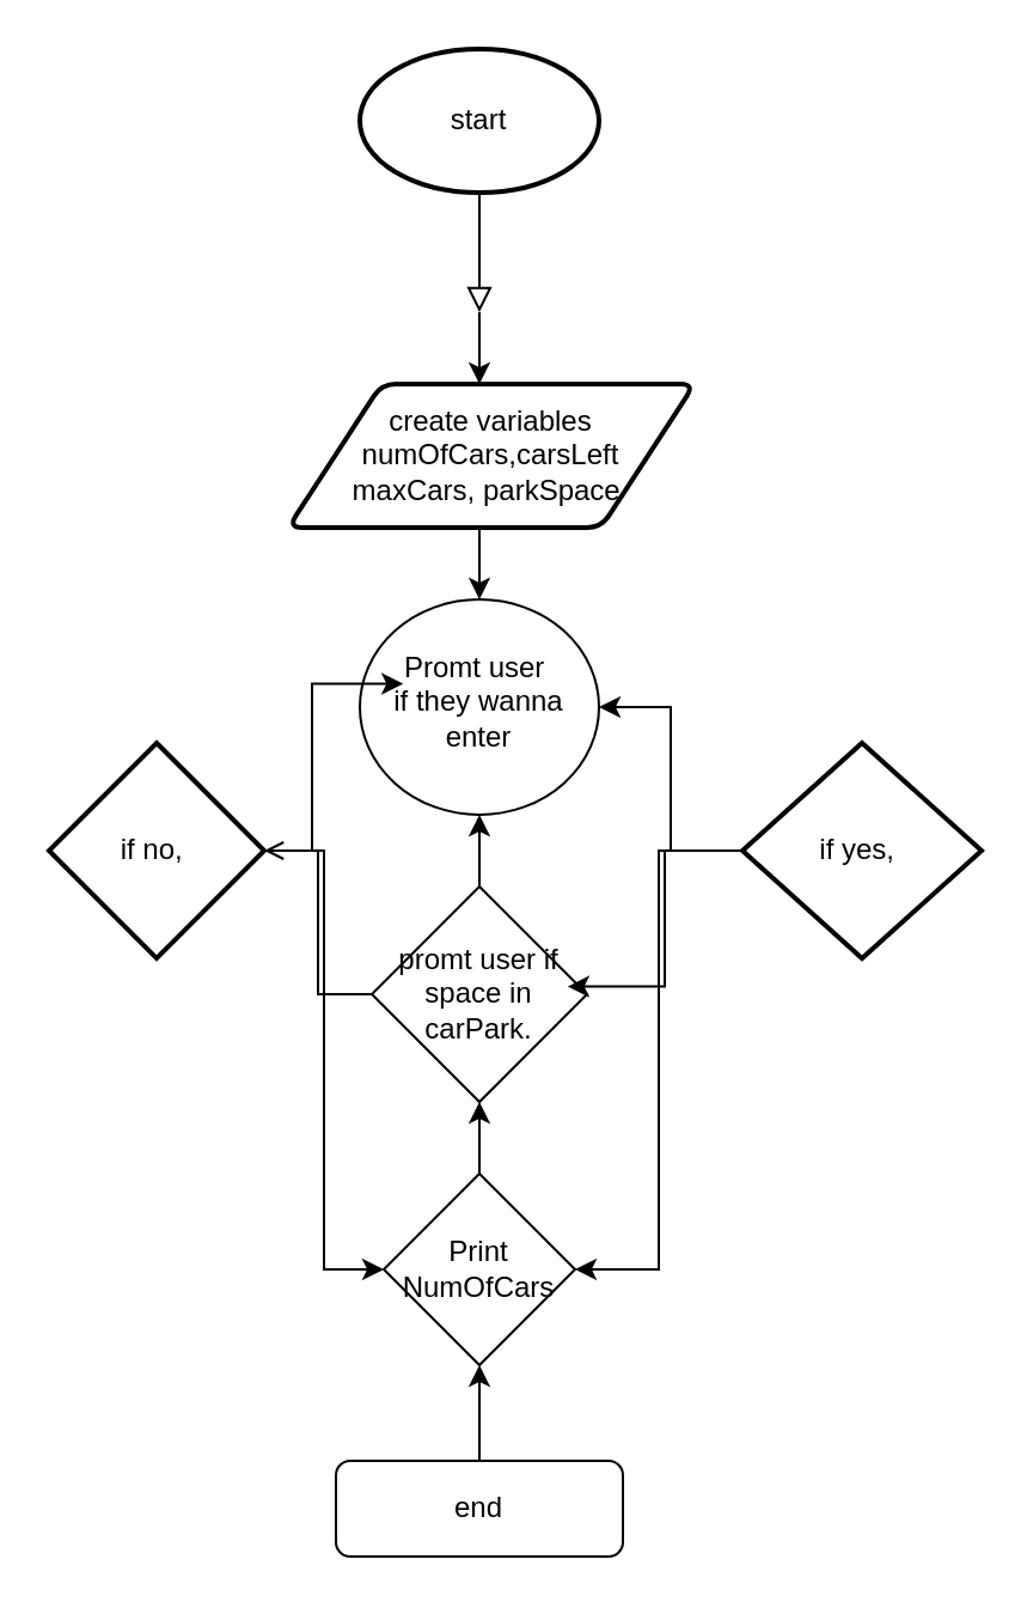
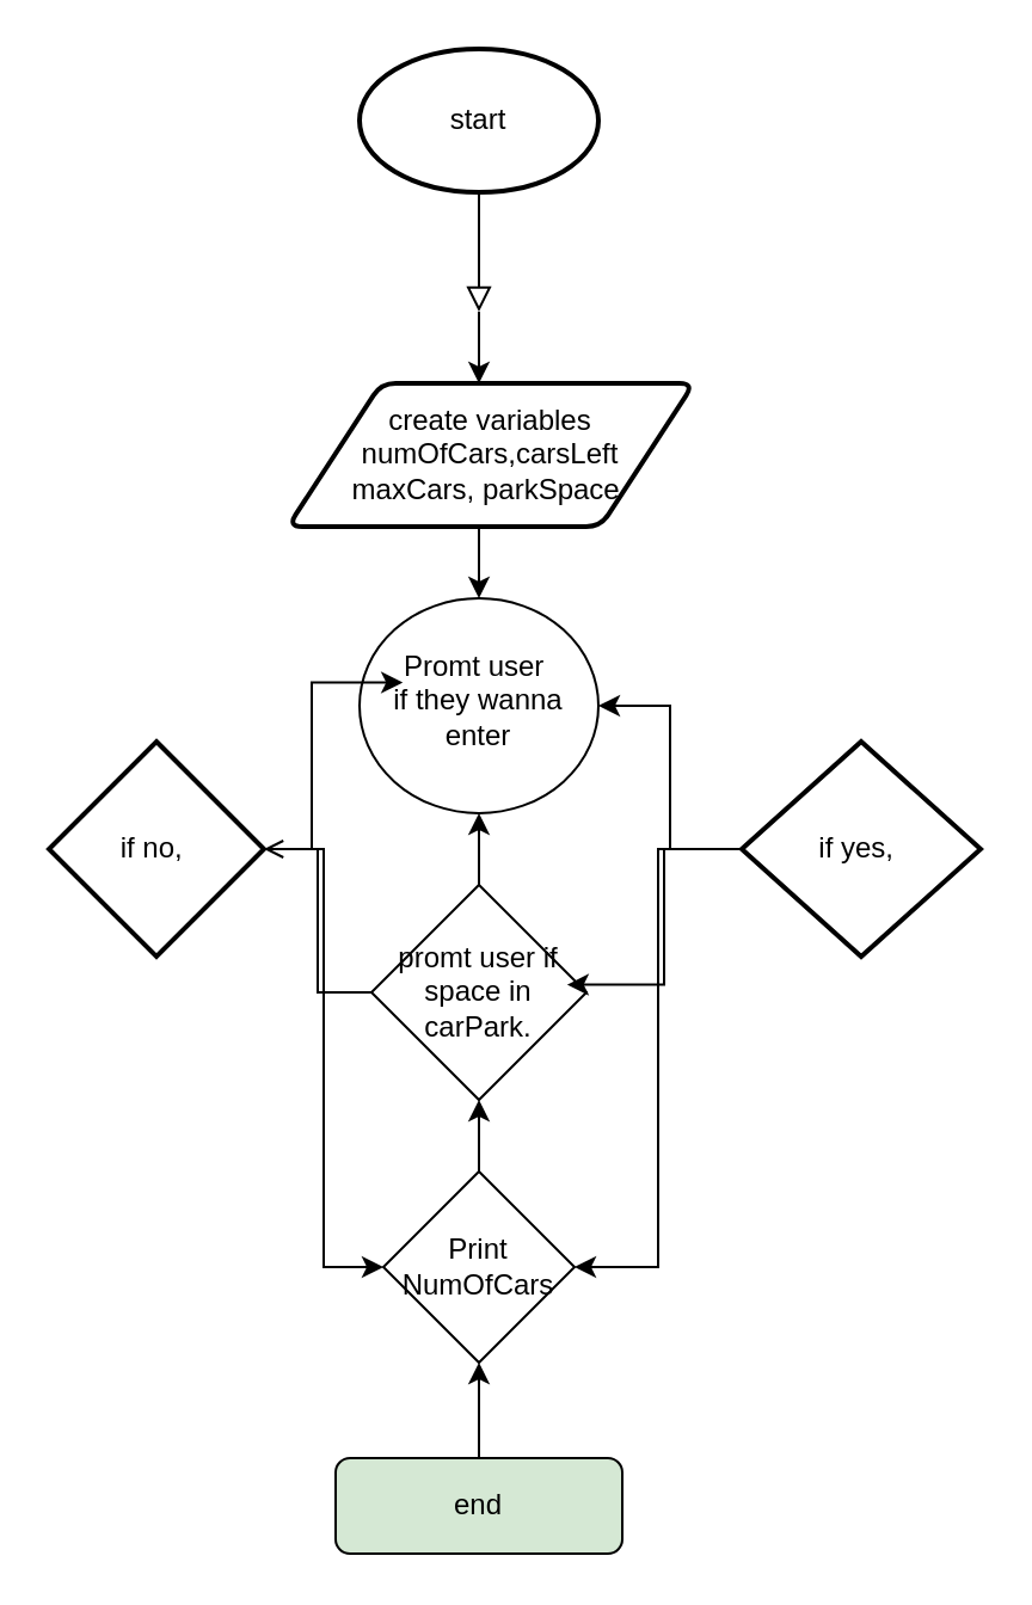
  <mxCell id="0" />
  <mxCell id="1" parent="0" />
  <mxCell id="2" value="" style="rounded=0;html=1;jettySize=auto;orthogonalLoop=1;fontSize=11;endArrow=block;endFill=0;endSize=8;strokeWidth=1;shadow=0;labelBackgroundColor=none;edgeStyle=orthogonalEdgeStyle;" parent="1" edge="1"><mxGeometry relative="1" as="geometry"><mxPoint x="200" y="80" as="sourcePoint" /><mxPoint x="200" y="130" as="targetPoint" /></mxGeometry></mxCell>
  <mxCell id="3" style="edgeStyle=orthogonalEdgeStyle;rounded=0;orthogonalLoop=1;jettySize=auto;html=1;exitX=0.5;exitY=0;exitDx=0;exitDy=0;" parent="1" edge="1"><mxGeometry relative="1" as="geometry"><mxPoint x="200" y="130" as="sourcePoint" /><mxPoint x="200" y="160" as="targetPoint" /></mxGeometry></mxCell>
  <mxCell id="4" style="edgeStyle=orthogonalEdgeStyle;rounded=0;orthogonalLoop=1;jettySize=auto;html=1;entryX=0.5;entryY=0;entryDx=0;entryDy=0;" parent="1" target="5" edge="1"><mxGeometry relative="1" as="geometry"><mxPoint x="200" y="220" as="sourcePoint" /></mxGeometry></mxCell>
  <mxCell id="5" value="Promt user&amp;nbsp;&lt;br&gt;if they wanna enter" style="ellipse;whiteSpace=wrap;html=1;shadow=0;fontFamily=Helvetica;fontSize=12;align=center;strokeWidth=1;spacing=6;spacingTop=-4;" parent="1" vertex="1"><mxGeometry x="150" y="250" width="100" height="90" as="geometry" /></mxCell>
  <mxCell id="6" value="" style="edgeStyle=orthogonalEdgeStyle;rounded=0;orthogonalLoop=1;jettySize=auto;html=1;" parent="1" source="7" target="12" edge="1"><mxGeometry relative="1" as="geometry" /></mxCell>
- <mxCell id="7" value="end" style="rounded=1;whiteSpace=wrap;html=1;fontSize=12;glass=0;strokeWidth=1;shadow=0;" parent="1" vertex="1"><mxGeometry x="140" y="610" width="120" height="40" as="geometry" /></mxCell>
+ <mxCell id="7" value="end" style="rounded=1;whiteSpace=wrap;html=1;fontSize=12;glass=0;strokeWidth=1;shadow=0;fillColor=#d5e8d4;" parent="1" vertex="1"><mxGeometry x="140" y="610" width="120" height="40" as="geometry" /></mxCell>
  <mxCell id="8" value="" style="edgeStyle=orthogonalEdgeStyle;rounded=0;orthogonalLoop=1;jettySize=auto;html=1;" parent="1" source="10" target="5" edge="1"><mxGeometry relative="1" as="geometry" /></mxCell>
  <mxCell id="9" style="edgeStyle=orthogonalEdgeStyle;rounded=0;orthogonalLoop=1;jettySize=auto;html=1;endArrow=open;" parent="1" source="10" target="21" edge="1"><mxGeometry relative="1" as="geometry" /></mxCell>
  <mxCell id="10" value="promt user if space in carPark." style="rhombus;whiteSpace=wrap;html=1;" parent="1" vertex="1"><mxGeometry x="155" y="370" width="90" height="90" as="geometry" /></mxCell>
  <mxCell id="11" value="" style="edgeStyle=orthogonalEdgeStyle;rounded=0;orthogonalLoop=1;jettySize=auto;html=1;" parent="1" source="12" target="10" edge="1"><mxGeometry relative="1" as="geometry" /></mxCell>
  <mxCell id="12" value="Print NumOfCars" style="rhombus;whiteSpace=wrap;html=1;" parent="1" vertex="1"><mxGeometry x="160" y="490" width="80" height="80" as="geometry" /></mxCell>
  <mxCell id="13" style="edgeStyle=orthogonalEdgeStyle;rounded=0;orthogonalLoop=1;jettySize=auto;html=1;" parent="1" source="16" target="5" edge="1"><mxGeometry relative="1" as="geometry" /></mxCell>
  <mxCell id="14" style="edgeStyle=orthogonalEdgeStyle;rounded=0;orthogonalLoop=1;jettySize=auto;html=1;entryX=1;entryY=0.5;entryDx=0;entryDy=0;" parent="1" source="16" target="12" edge="1"><mxGeometry relative="1" as="geometry" /></mxCell>
  <mxCell id="15" style="edgeStyle=orthogonalEdgeStyle;rounded=0;orthogonalLoop=1;jettySize=auto;html=1;entryX=0.91;entryY=0.464;entryDx=0;entryDy=0;entryPerimeter=0;" parent="1" source="16" target="10" edge="1"><mxGeometry relative="1" as="geometry" /></mxCell>
  <mxCell id="16" value="if yes,&amp;nbsp;" style="strokeWidth=2;html=1;shape=mxgraph.flowchart.decision;whiteSpace=wrap;" parent="1" vertex="1"><mxGeometry x="310" y="310" width="100" height="90" as="geometry" /></mxCell>
  <mxCell id="17" value="start" style="strokeWidth=2;html=1;shape=mxgraph.flowchart.start_1;whiteSpace=wrap;" parent="1" vertex="1"><mxGeometry x="150" y="20" width="100" height="60" as="geometry" /></mxCell>
  <mxCell id="18" value="create variables&lt;br&gt;numOfCars,carsLeft&lt;br&gt;maxCars, parkSpace&amp;nbsp;" style="shape=parallelogram;html=1;strokeWidth=2;perimeter=parallelogramPerimeter;whiteSpace=wrap;rounded=1;arcSize=12;size=0.23;" parent="1" vertex="1"><mxGeometry x="120" y="160" width="170" height="60" as="geometry" /></mxCell>
  <mxCell id="19" style="edgeStyle=orthogonalEdgeStyle;rounded=0;orthogonalLoop=1;jettySize=auto;html=1;entryX=0.181;entryY=0.392;entryDx=0;entryDy=0;entryPerimeter=0;" parent="1" source="21" target="5" edge="1"><mxGeometry relative="1" as="geometry" /></mxCell>
  <mxCell id="20" style="edgeStyle=orthogonalEdgeStyle;rounded=0;orthogonalLoop=1;jettySize=auto;html=1;entryX=0;entryY=0.5;entryDx=0;entryDy=0;" parent="1" source="21" target="12" edge="1"><mxGeometry relative="1" as="geometry" /></mxCell>
  <mxCell id="21" value="if no,&amp;nbsp;" style="strokeWidth=2;html=1;shape=mxgraph.flowchart.decision;whiteSpace=wrap;" parent="1" vertex="1"><mxGeometry x="20" y="310" width="90" height="90" as="geometry" /></mxCell>
